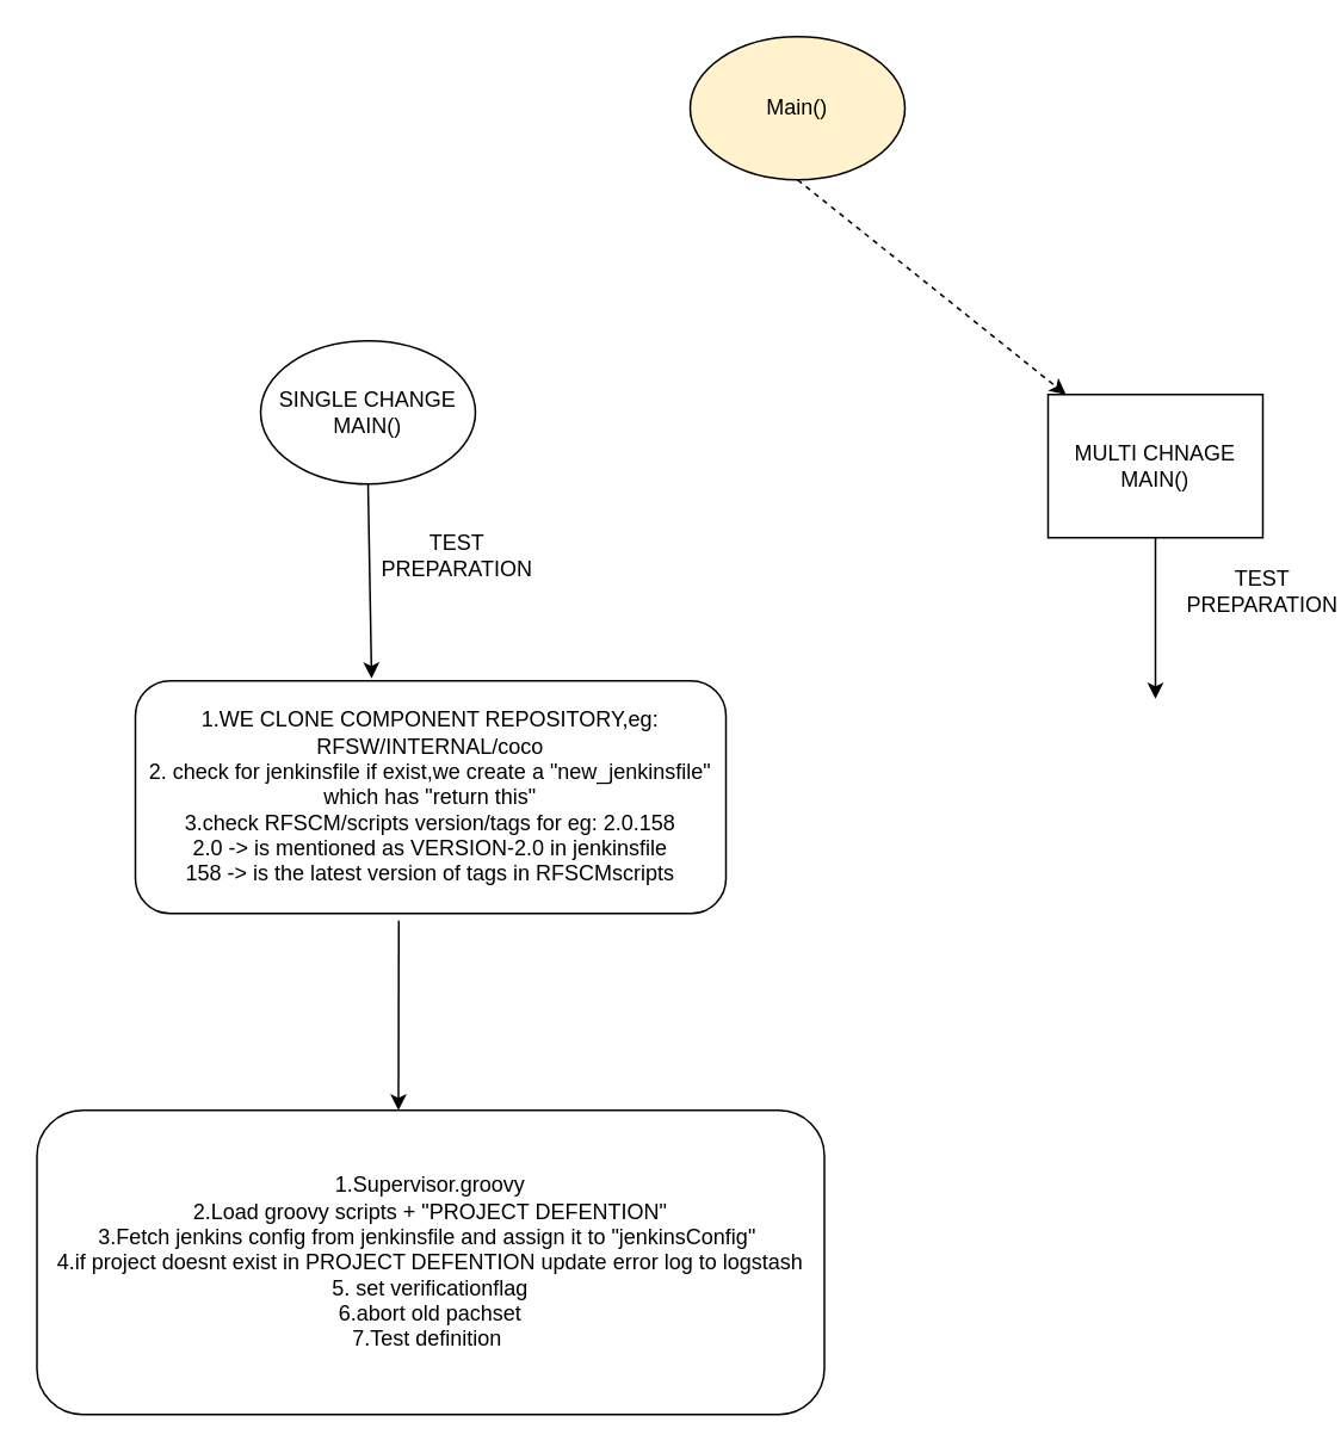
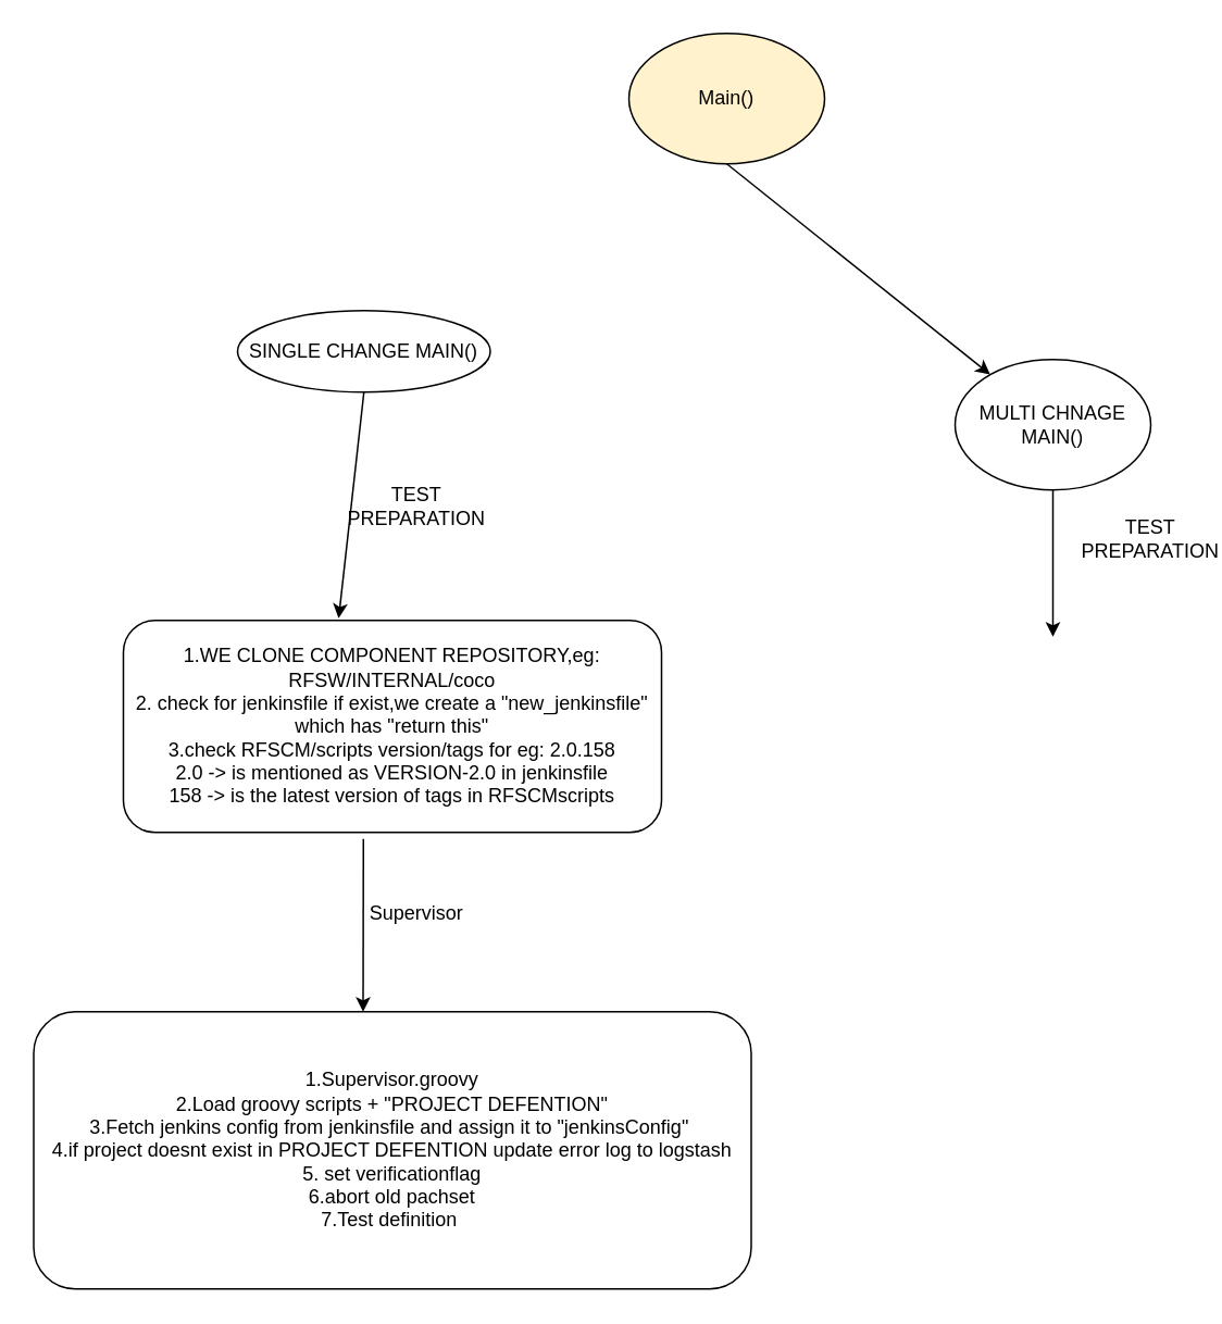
  <mxCell id="0" />
  <mxCell id="1" parent="0" />
  <mxCell id="2" value="Main()" style="ellipse;whiteSpace=wrap;html=1;fillColor=#fff2cc;" vertex="1" parent="1"><mxGeometry x="385" y="20" width="120" height="80" as="geometry" /></mxCell>
- <mxCell id="3" value="SINGLE CHANGE MAIN()" style="ellipse;whiteSpace=wrap;html=1;" vertex="1" parent="1"><mxGeometry x="145" y="190" width="120" height="80" as="geometry" /></mxCell>
- <mxCell id="4" value="" style="endArrow=classic;html=1;exitX=0.5;exitY=1;exitDx=0;exitDy=0;dashed=1;" edge="1" parent="1" source="2" target="5"><mxGeometry width="50" height="50" relative="1" as="geometry"><mxPoint x="435" y="250" as="sourcePoint" /><mxPoint x="645" y="260" as="targetPoint" /></mxGeometry></mxCell>
- <mxCell id="5" value="MULTI CHNAGE MAIN()" style="whiteSpace=wrap;html=1;rounded=0;" vertex="1" parent="1"><mxGeometry x="585" y="220" width="120" height="80" as="geometry" /></mxCell>
+ <mxCell id="3" value="SINGLE CHANGE MAIN()" style="ellipse;whiteSpace=wrap;html=1;" vertex="1" parent="1"><mxGeometry x="145" y="190" width="155" height="50" as="geometry" /></mxCell>
+ <mxCell id="4" value="" style="endArrow=classic;html=1;exitX=0.5;exitY=1;exitDx=0;exitDy=0;" edge="1" parent="1" source="2" target="5"><mxGeometry width="50" height="50" relative="1" as="geometry"><mxPoint x="435" y="250" as="sourcePoint" /><mxPoint x="645" y="260" as="targetPoint" /></mxGeometry></mxCell>
+ <mxCell id="5" value="MULTI CHNAGE MAIN()" style="ellipse;whiteSpace=wrap;html=1;" vertex="1" parent="1"><mxGeometry x="585" y="220" width="120" height="80" as="geometry" /></mxCell>
  <mxCell id="6" value="" style="endArrow=classic;html=1;exitX=0.5;exitY=1;exitDx=0;exitDy=0;entryX=0.4;entryY=-0.01;entryDx=0;entryDy=0;entryPerimeter=0;" edge="1" parent="1" source="3" target="10"><mxGeometry width="50" height="50" relative="1" as="geometry"><mxPoint x="435" y="250" as="sourcePoint" /><mxPoint x="195" y="380" as="targetPoint" /></mxGeometry></mxCell>
  <mxCell id="7" value="TEST PREPARATION" style="text;html=1;strokeColor=none;fillColor=none;align=center;verticalAlign=middle;whiteSpace=wrap;rounded=0;" vertex="1" parent="1"><mxGeometry x="235" y="300" width="40" height="20" as="geometry" /></mxCell>
  <mxCell id="8" value="" style="endArrow=classic;html=1;exitX=0.5;exitY=1;exitDx=0;exitDy=0;" edge="1" parent="1" source="5"><mxGeometry width="50" height="50" relative="1" as="geometry"><mxPoint x="645" y="320" as="sourcePoint" /><mxPoint x="645" y="390" as="targetPoint" /></mxGeometry></mxCell>
  <mxCell id="9" value="TEST PREPARATION" style="text;html=1;strokeColor=none;fillColor=none;align=center;verticalAlign=middle;whiteSpace=wrap;rounded=0;" vertex="1" parent="1"><mxGeometry x="685" y="320" width="40" height="20" as="geometry" /></mxCell>
  <mxCell id="10" value="1.WE CLONE COMPONENT REPOSITORY,eg: RFSW/INTERNAL/coco&lt;br&gt;2. check for jenkinsfile if exist,we create a &quot;new_jenkinsfile&quot; which has &quot;return this&quot;&lt;br&gt;3.check RFSCM/scripts version/tags for eg: 2.0.158&lt;br&gt;2.0 -&amp;gt; is mentioned as VERSION-2.0 in jenkinsfile&lt;br&gt;158 -&amp;gt; is the latest version of tags in RFSCMscripts" style="rounded=1;whiteSpace=wrap;html=1;" vertex="1" parent="1"><mxGeometry x="75" y="380" width="330" height="130" as="geometry" /></mxCell>
  <mxCell id="11" value="" style="endArrow=classic;html=1;exitX=0.446;exitY=1.031;exitDx=0;exitDy=0;exitPerimeter=0;" edge="1" parent="1" source="10"><mxGeometry width="50" height="50" relative="1" as="geometry"><mxPoint x="425" y="480" as="sourcePoint" /><mxPoint x="222" y="620" as="targetPoint" /></mxGeometry></mxCell>
+ <mxCell id="12" value="Supervisor" style="text;html=1;strokeColor=none;fillColor=none;align=center;verticalAlign=middle;whiteSpace=wrap;rounded=0;" vertex="1" parent="1"><mxGeometry x="235" y="550" width="40" height="20" as="geometry" /></mxCell>
  <mxCell id="13" value="1.Supervisor.groovy&lt;br&gt;2.Load groovy scripts + &quot;PROJECT DEFENTION&quot;&lt;br&gt;3.Fetch jenkins config from jenkinsfile and assign it to &quot;jenkinsConfig&quot;&amp;nbsp;&lt;br&gt;4.if project doesnt exist in PROJECT DEFENTION update error log to logstash&lt;br&gt;5. set verificationflag&lt;br&gt;6.abort old pachset&lt;br&gt;7.Test definition&amp;nbsp;" style="rounded=1;whiteSpace=wrap;html=1;" vertex="1" parent="1"><mxGeometry x="20" y="620" width="440" height="170" as="geometry" /></mxCell>
